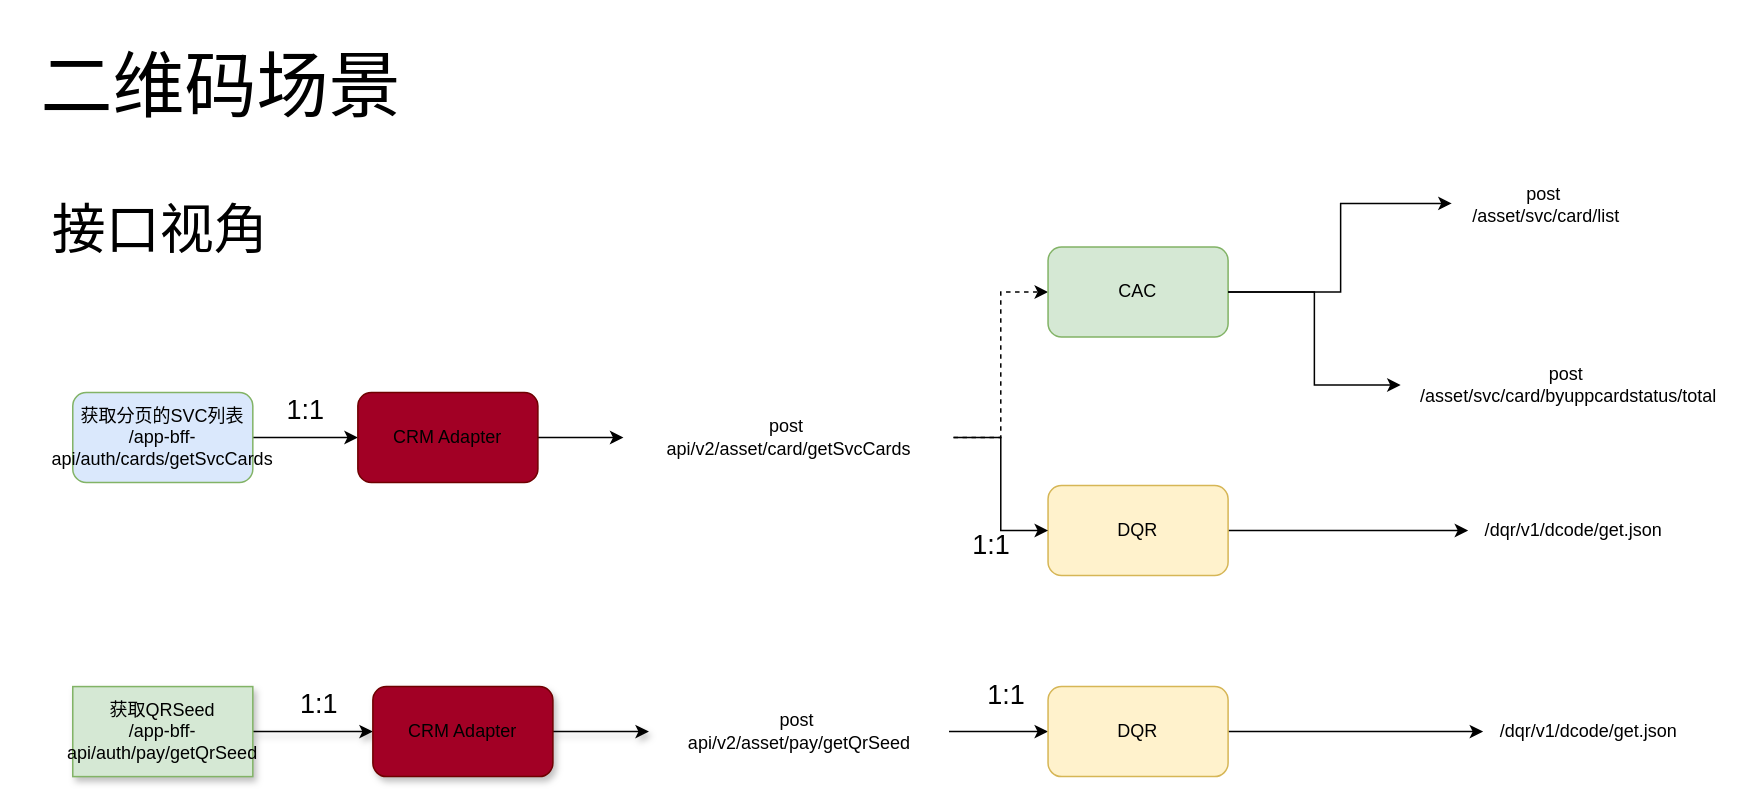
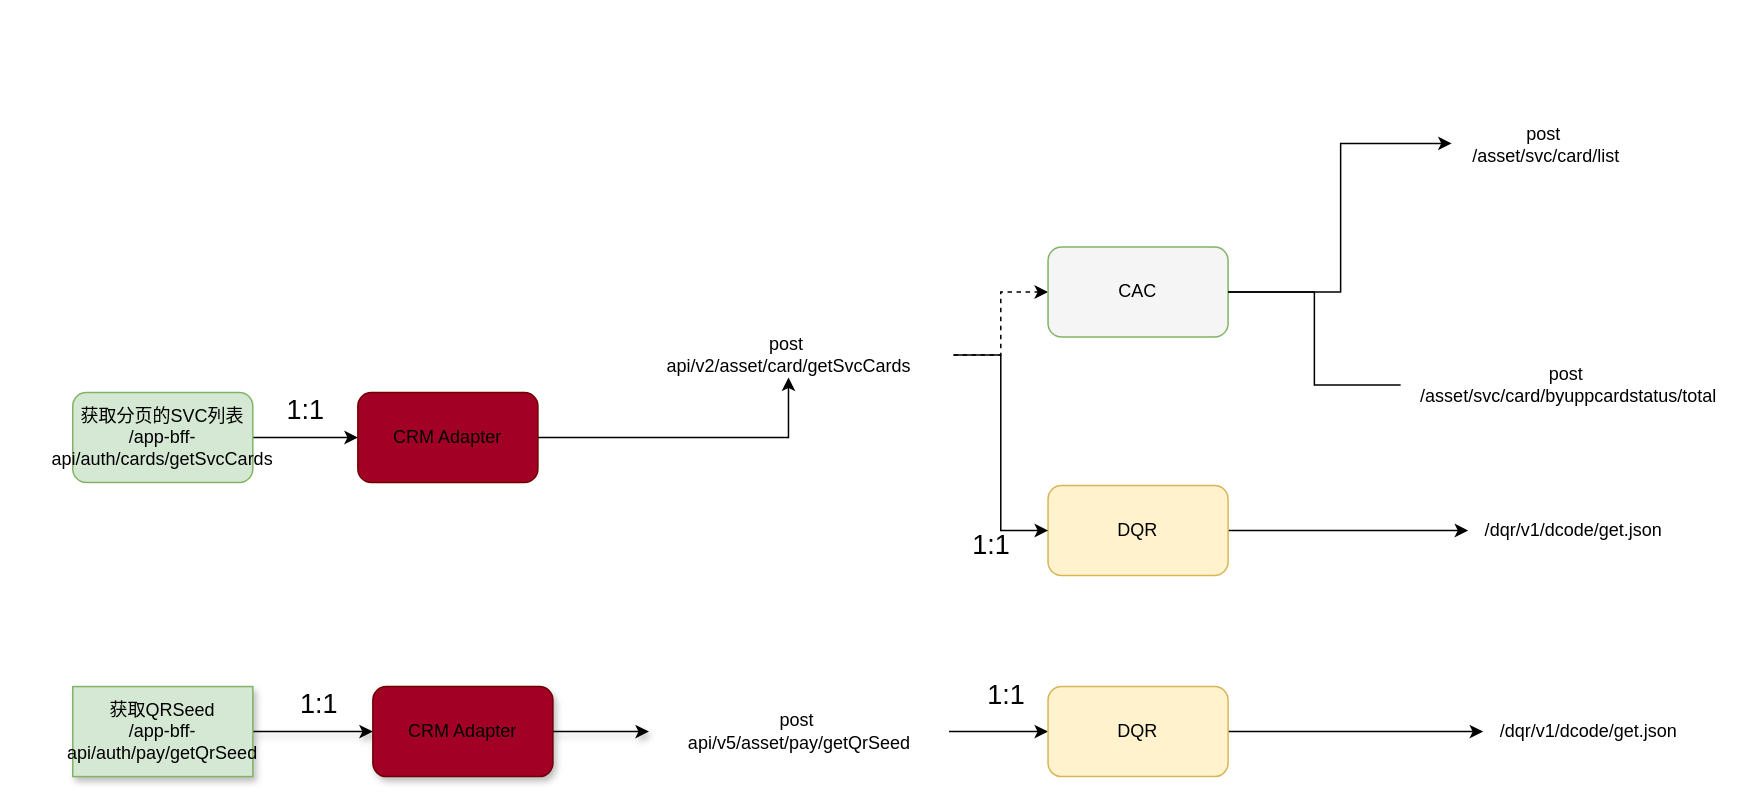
  <mxCell id="0" />
  <mxCell id="1" parent="0" />
- <mxCell id="2" value="&lt;font style=&quot;font-size: 48px;&quot;&gt;二维码场景&lt;/font&gt;" style="text;strokeColor=none;fillColor=none;align=left;verticalAlign=middle;spacingLeft=4;spacingRight=4;overflow=hidden;points=[[0,0.5],[1,0.5]];portConstraint=eastwest;rotatable=0;whiteSpace=wrap;html=1;" vertex="1" parent="1"><mxGeometry x="20.5" y="20" width="417.5" height="73" as="geometry" /></mxCell>
- <mxCell id="3" value="&lt;font style=&quot;font-size: 36px;&quot;&gt;接口视角&lt;/font&gt;" style="text;html=1;align=center;verticalAlign=middle;resizable=0;points=[];autosize=1;strokeColor=none;fillColor=none;" vertex="1" parent="1"><mxGeometry x="20.5" y="123" width="170" height="60" as="geometry" /></mxCell>
  <mxCell id="4" style="edgeStyle=orthogonalEdgeStyle;rounded=0;orthogonalLoop=1;jettySize=auto;html=1;exitX=1;exitY=0.5;exitDx=0;exitDy=0;" edge="1" parent="1" source="5" target="9"><mxGeometry relative="1" as="geometry" /></mxCell>
- <mxCell id="5" value="获取分页的SVC列表&lt;br&gt;/app-bff-api/auth/cards/getSvcCards" style="rounded=1;whiteSpace=wrap;html=1;fillColor=#dae8fc;strokeColor=#82b366;" vertex="1" parent="1"><mxGeometry x="48" y="261" width="120" height="60" as="geometry" /></mxCell>
+ <mxCell id="5" value="获取分页的SVC列表&lt;br&gt;/app-bff-api/auth/cards/getSvcCards" style="rounded=1;whiteSpace=wrap;html=1;fillColor=#d5e8d4;strokeColor=#82b366;" vertex="1" parent="1"><mxGeometry x="48" y="261" width="120" height="60" as="geometry" /></mxCell>
  <mxCell id="6" style="edgeStyle=orthogonalEdgeStyle;rounded=0;orthogonalLoop=1;jettySize=auto;html=1;exitX=1;exitY=0.5;exitDx=0;exitDy=0;shadow=1;" edge="1" parent="1" source="7" target="11"><mxGeometry relative="1" as="geometry" /></mxCell>
  <mxCell id="7" value="获取QRSeed&lt;br&gt;/app-bff-api/auth/pay/getQrSeed" style="whiteSpace=wrap;html=1;fillColor=#d5e8d4;strokeColor=#82b366;shadow=1;rounded=0;" vertex="1" parent="1"><mxGeometry x="48" y="457" width="120" height="60" as="geometry" /></mxCell>
  <mxCell id="8" style="edgeStyle=orthogonalEdgeStyle;rounded=0;orthogonalLoop=1;jettySize=auto;html=1;exitX=1;exitY=0.5;exitDx=0;exitDy=0;" edge="1" parent="1" source="9" target="13"><mxGeometry relative="1" as="geometry" /></mxCell>
  <mxCell id="9" value="&lt;span style=&quot;color: rgb(0, 0, 0);&quot;&gt;CRM Adapter&lt;/span&gt;" style="rounded=1;whiteSpace=wrap;html=1;fillColor=#a20025;fontColor=#ffffff;strokeColor=#6F0000;" vertex="1" parent="1"><mxGeometry x="238" y="261" width="120" height="60" as="geometry" /></mxCell>
  <mxCell id="10" style="edgeStyle=orthogonalEdgeStyle;rounded=0;orthogonalLoop=1;jettySize=auto;html=1;exitX=1;exitY=0.5;exitDx=0;exitDy=0;shadow=1;" edge="1" parent="1" source="11" target="15"><mxGeometry relative="1" as="geometry" /></mxCell>
  <mxCell id="11" value="&lt;font color=&quot;#000000&quot;&gt;CRM Adapter&lt;br&gt;&lt;/font&gt;" style="rounded=1;whiteSpace=wrap;html=1;fillColor=#a20025;fontColor=#ffffff;strokeColor=#6F0000;shadow=1;" vertex="1" parent="1"><mxGeometry x="248" y="457" width="120" height="60" as="geometry" /></mxCell>
  <mxCell id="12" value="" style="edgeStyle=orthogonalEdgeStyle;rounded=0;orthogonalLoop=1;jettySize=auto;html=1;entryX=0;entryY=0.5;entryDx=0;entryDy=0;dashed=1;" edge="1" parent="1" source="13" target="18"><mxGeometry relative="1" as="geometry" /></mxCell>
- <mxCell id="13" value="&lt;span style=&quot;text-wrap: wrap;&quot;&gt;post&amp;nbsp; api/v2/asset/card/getSvcCards&lt;/span&gt;" style="text;html=1;align=center;verticalAlign=middle;resizable=0;points=[];autosize=1;strokeColor=none;fillColor=none;" vertex="1" parent="1"><mxGeometry x="415" y="276" width="220" height="30" as="geometry" /></mxCell>
+ <mxCell id="13" value="&lt;span style=&quot;text-wrap: wrap;&quot;&gt;post&amp;nbsp; api/v2/asset/card/getSvcCards&lt;/span&gt;" style="text;html=1;align=center;verticalAlign=middle;resizable=0;points=[];autosize=1;strokeColor=none;fillColor=none;" vertex="1" parent="1"><mxGeometry x="415" y="221" width="220" height="30" as="geometry" /></mxCell>
  <mxCell id="14" value="" style="edgeStyle=orthogonalEdgeStyle;rounded=0;orthogonalLoop=1;jettySize=auto;html=1;" edge="1" parent="1" source="15" target="29"><mxGeometry relative="1" as="geometry" /></mxCell>
- <mxCell id="15" value="&lt;span style=&quot;text-wrap: wrap;&quot;&gt;post&amp;nbsp; api/v2/asset/pay/getQrSeed&lt;/span&gt;" style="text;html=1;align=center;verticalAlign=middle;resizable=0;points=[];autosize=1;strokeColor=none;fillColor=none;shadow=1;" vertex="1" parent="1"><mxGeometry x="432" y="472" width="200" height="30" as="geometry" /></mxCell>
+ <mxCell id="15" value="&lt;span style=&quot;text-wrap: wrap;&quot;&gt;post&amp;nbsp; api/v5/asset/pay/getQrSeed&lt;/span&gt;" style="text;html=1;align=center;verticalAlign=middle;resizable=0;points=[];autosize=1;strokeColor=none;fillColor=none;shadow=1;" vertex="1" parent="1"><mxGeometry x="432" y="472" width="200" height="30" as="geometry" /></mxCell>
  <mxCell id="16" value="&lt;font style=&quot;font-size: 18px;&quot;&gt;1:1&lt;/font&gt;" style="text;html=1;align=center;verticalAlign=middle;resizable=0;points=[];autosize=1;strokeColor=none;fillColor=none;" vertex="1" parent="1"><mxGeometry x="178" y="253" width="50" height="40" as="geometry" /></mxCell>
  <mxCell id="17" value="&lt;font style=&quot;font-size: 18px;&quot;&gt;1:1&lt;/font&gt;" style="text;html=1;align=center;verticalAlign=middle;resizable=0;points=[];autosize=1;strokeColor=none;fillColor=none;shadow=1;" vertex="1" parent="1"><mxGeometry x="187" y="449" width="50" height="40" as="geometry" /></mxCell>
- <mxCell id="18" value="&lt;span style=&quot;color: rgb(0, 0, 0);&quot;&gt;CAC&lt;/span&gt;" style="rounded=1;whiteSpace=wrap;html=1;fillColor=#d5e8d4;strokeColor=#82b366;" vertex="1" parent="1"><mxGeometry x="698" y="164" width="120" height="60" as="geometry" /></mxCell>
- <mxCell id="19" value="&lt;span style=&quot;text-wrap: wrap;&quot;&gt;post&lt;br&gt;&amp;nbsp;/asset/svc/card/list&lt;/span&gt;" style="text;html=1;align=center;verticalAlign=middle;resizable=0;points=[];autosize=1;strokeColor=none;fillColor=none;" vertex="1" parent="1"><mxGeometry x="968" y="116" width="120" height="40" as="geometry" /></mxCell>
+ <mxCell id="18" value="&lt;span style=&quot;color: rgb(0, 0, 0);&quot;&gt;CAC&lt;/span&gt;" style="rounded=1;whiteSpace=wrap;html=1;fillColor=#f5f5f5;strokeColor=#82b366;" vertex="1" parent="1"><mxGeometry x="698" y="164" width="120" height="60" as="geometry" /></mxCell>
+ <mxCell id="19" value="&lt;span style=&quot;text-wrap: wrap;&quot;&gt;post&lt;br&gt;&amp;nbsp;/asset/svc/card/list&lt;/span&gt;" style="text;html=1;align=center;verticalAlign=middle;resizable=0;points=[];autosize=1;strokeColor=none;fillColor=none;" vertex="1" parent="1"><mxGeometry x="968" y="76" width="120" height="40" as="geometry" /></mxCell>
  <mxCell id="20" value="&lt;span style=&quot;text-wrap: wrap;&quot;&gt;post&lt;br&gt;&amp;nbsp;/asset/svc/card/byuppcardstatus/total&lt;/span&gt;" style="text;html=1;align=center;verticalAlign=middle;resizable=0;points=[];autosize=1;strokeColor=none;fillColor=none;" vertex="1" parent="1"><mxGeometry x="933" y="236" width="220" height="40" as="geometry" /></mxCell>
  <mxCell id="21" style="edgeStyle=orthogonalEdgeStyle;rounded=0;orthogonalLoop=1;jettySize=auto;html=1;exitX=1;exitY=0.5;exitDx=0;exitDy=0;entryX=-0.008;entryY=0.475;entryDx=0;entryDy=0;entryPerimeter=0;" edge="1" parent="1" source="18" target="19"><mxGeometry relative="1" as="geometry" /></mxCell>
- <mxCell id="22" style="edgeStyle=orthogonalEdgeStyle;rounded=0;orthogonalLoop=1;jettySize=auto;html=1;exitX=1;exitY=0.5;exitDx=0;exitDy=0;entryX=0;entryY=0.5;entryDx=0;entryDy=0;entryPerimeter=0;" edge="1" parent="1" source="18" target="20"><mxGeometry relative="1" as="geometry" /></mxCell>
+ <mxCell id="22" style="edgeStyle=orthogonalEdgeStyle;rounded=0;orthogonalLoop=1;jettySize=auto;html=1;exitX=1;exitY=0.5;exitDx=0;exitDy=0;entryX=0;entryY=0.5;entryDx=0;entryDy=0;entryPerimeter=0;endArrow=none;" edge="1" parent="1" source="18" target="20"><mxGeometry relative="1" as="geometry" /></mxCell>
  <mxCell id="23" style="edgeStyle=orthogonalEdgeStyle;rounded=0;orthogonalLoop=1;jettySize=auto;html=1;exitX=1;exitY=0.5;exitDx=0;exitDy=0;" edge="1" parent="1" source="24" target="27"><mxGeometry relative="1" as="geometry" /></mxCell>
  <mxCell id="24" value="&lt;span style=&quot;color: rgb(0, 0, 0);&quot;&gt;DQR&lt;/span&gt;" style="rounded=1;whiteSpace=wrap;html=1;fillColor=#fff2cc;strokeColor=#d6b656;" vertex="1" parent="1"><mxGeometry x="698" y="323" width="120" height="60" as="geometry" /></mxCell>
  <mxCell id="25" value="" style="edgeStyle=orthogonalEdgeStyle;rounded=0;orthogonalLoop=1;jettySize=auto;html=1;entryX=0;entryY=0.5;entryDx=0;entryDy=0;exitX=1;exitY=0.5;exitDx=0;exitDy=0;exitPerimeter=0;" edge="1" parent="1" source="13" target="24"><mxGeometry relative="1" as="geometry"><mxPoint x="645" y="301" as="sourcePoint" /><mxPoint x="708" y="204" as="targetPoint" /></mxGeometry></mxCell>
  <mxCell id="26" value="&lt;font style=&quot;font-size: 18px;&quot;&gt;1:1&lt;/font&gt;" style="text;html=1;align=center;verticalAlign=middle;resizable=0;points=[];autosize=1;strokeColor=none;fillColor=none;" vertex="1" parent="1"><mxGeometry x="635" y="343" width="50" height="40" as="geometry" /></mxCell>
  <mxCell id="27" value="&lt;span style=&quot;text-wrap: wrap;&quot;&gt;/dqr/v1/dcode/get.json&lt;/span&gt;" style="text;html=1;align=center;verticalAlign=middle;resizable=0;points=[];autosize=1;strokeColor=none;fillColor=none;" vertex="1" parent="1"><mxGeometry x="978" y="338" width="140" height="30" as="geometry" /></mxCell>
  <mxCell id="28" style="edgeStyle=orthogonalEdgeStyle;rounded=0;orthogonalLoop=1;jettySize=auto;html=1;exitX=1;exitY=0.5;exitDx=0;exitDy=0;" edge="1" parent="1" source="29" target="30"><mxGeometry relative="1" as="geometry" /></mxCell>
  <mxCell id="29" value="&lt;span style=&quot;color: rgb(0, 0, 0);&quot;&gt;DQR&lt;/span&gt;" style="rounded=1;whiteSpace=wrap;html=1;fillColor=#fff2cc;strokeColor=#d6b656;" vertex="1" parent="1"><mxGeometry x="698" y="457" width="120" height="60" as="geometry" /></mxCell>
  <mxCell id="30" value="&lt;span style=&quot;text-wrap: wrap;&quot;&gt;/dqr/v1/dcode/get.json&lt;/span&gt;" style="text;html=1;align=center;verticalAlign=middle;resizable=0;points=[];autosize=1;strokeColor=none;fillColor=none;" vertex="1" parent="1"><mxGeometry x="988" y="472" width="140" height="30" as="geometry" /></mxCell>
  <mxCell id="31" value="&lt;font style=&quot;font-size: 18px;&quot;&gt;1:1&lt;/font&gt;" style="text;html=1;align=center;verticalAlign=middle;resizable=0;points=[];autosize=1;strokeColor=none;fillColor=none;" vertex="1" parent="1"><mxGeometry x="645" y="443" width="50" height="40" as="geometry" /></mxCell>
